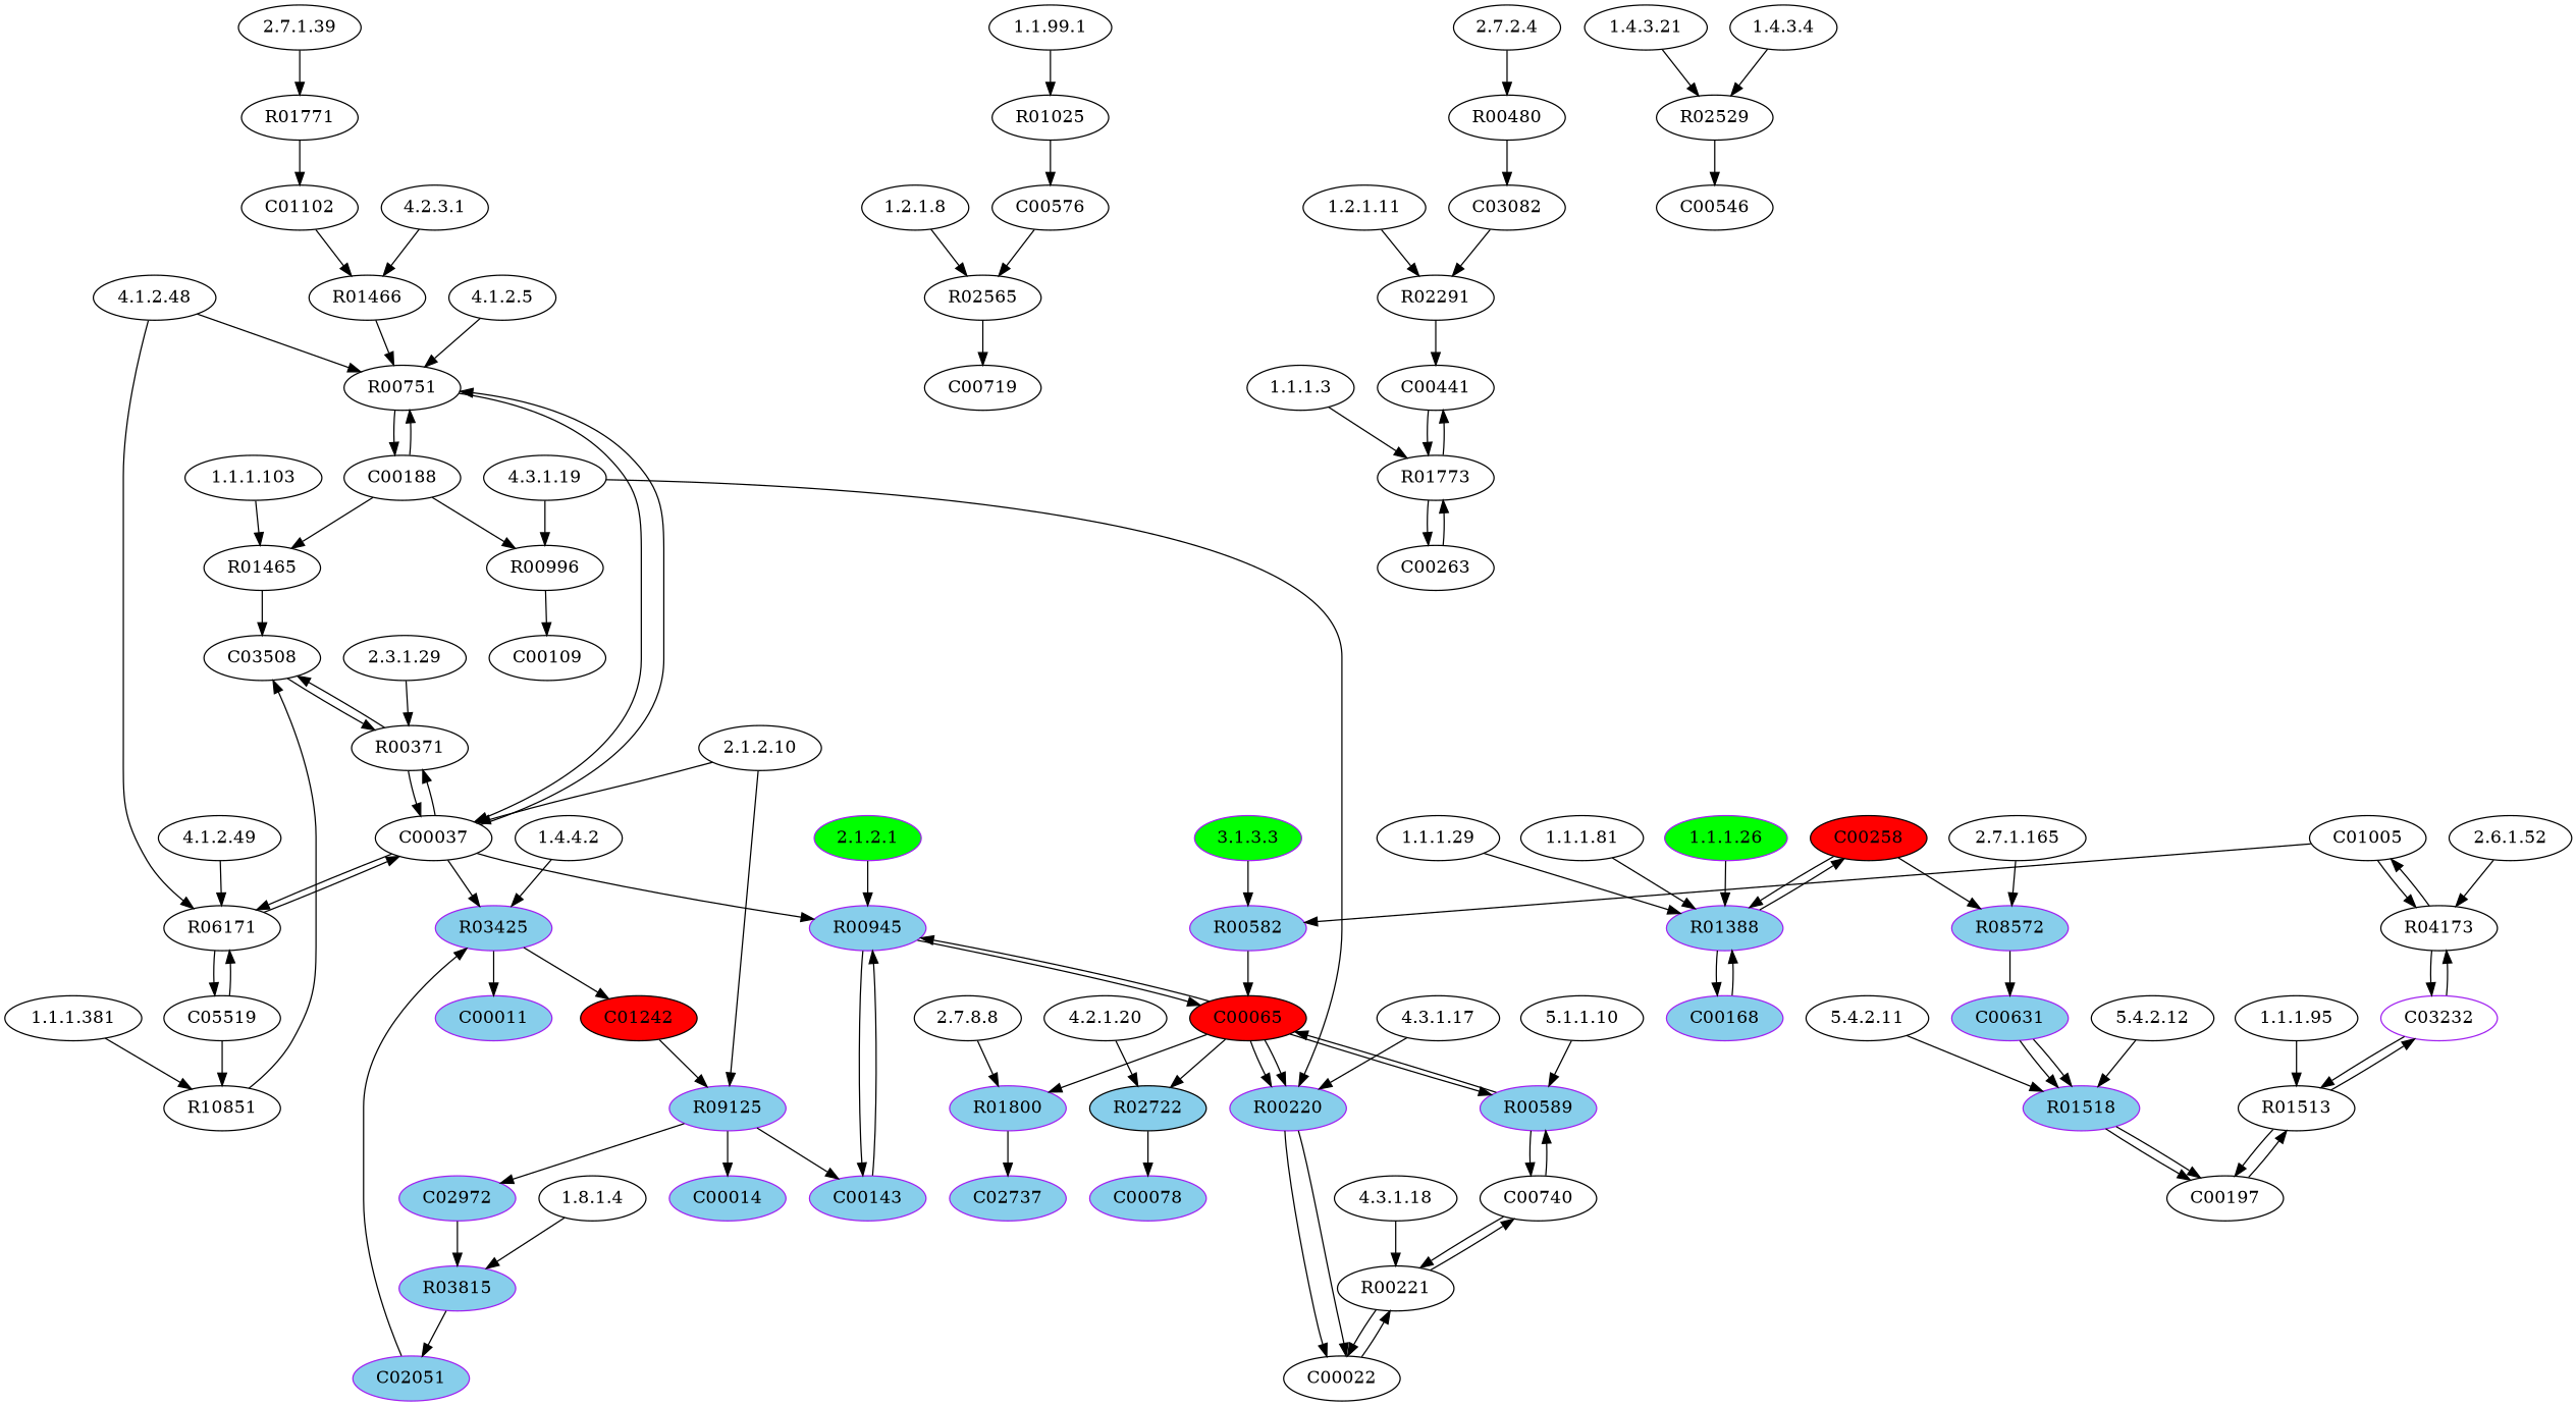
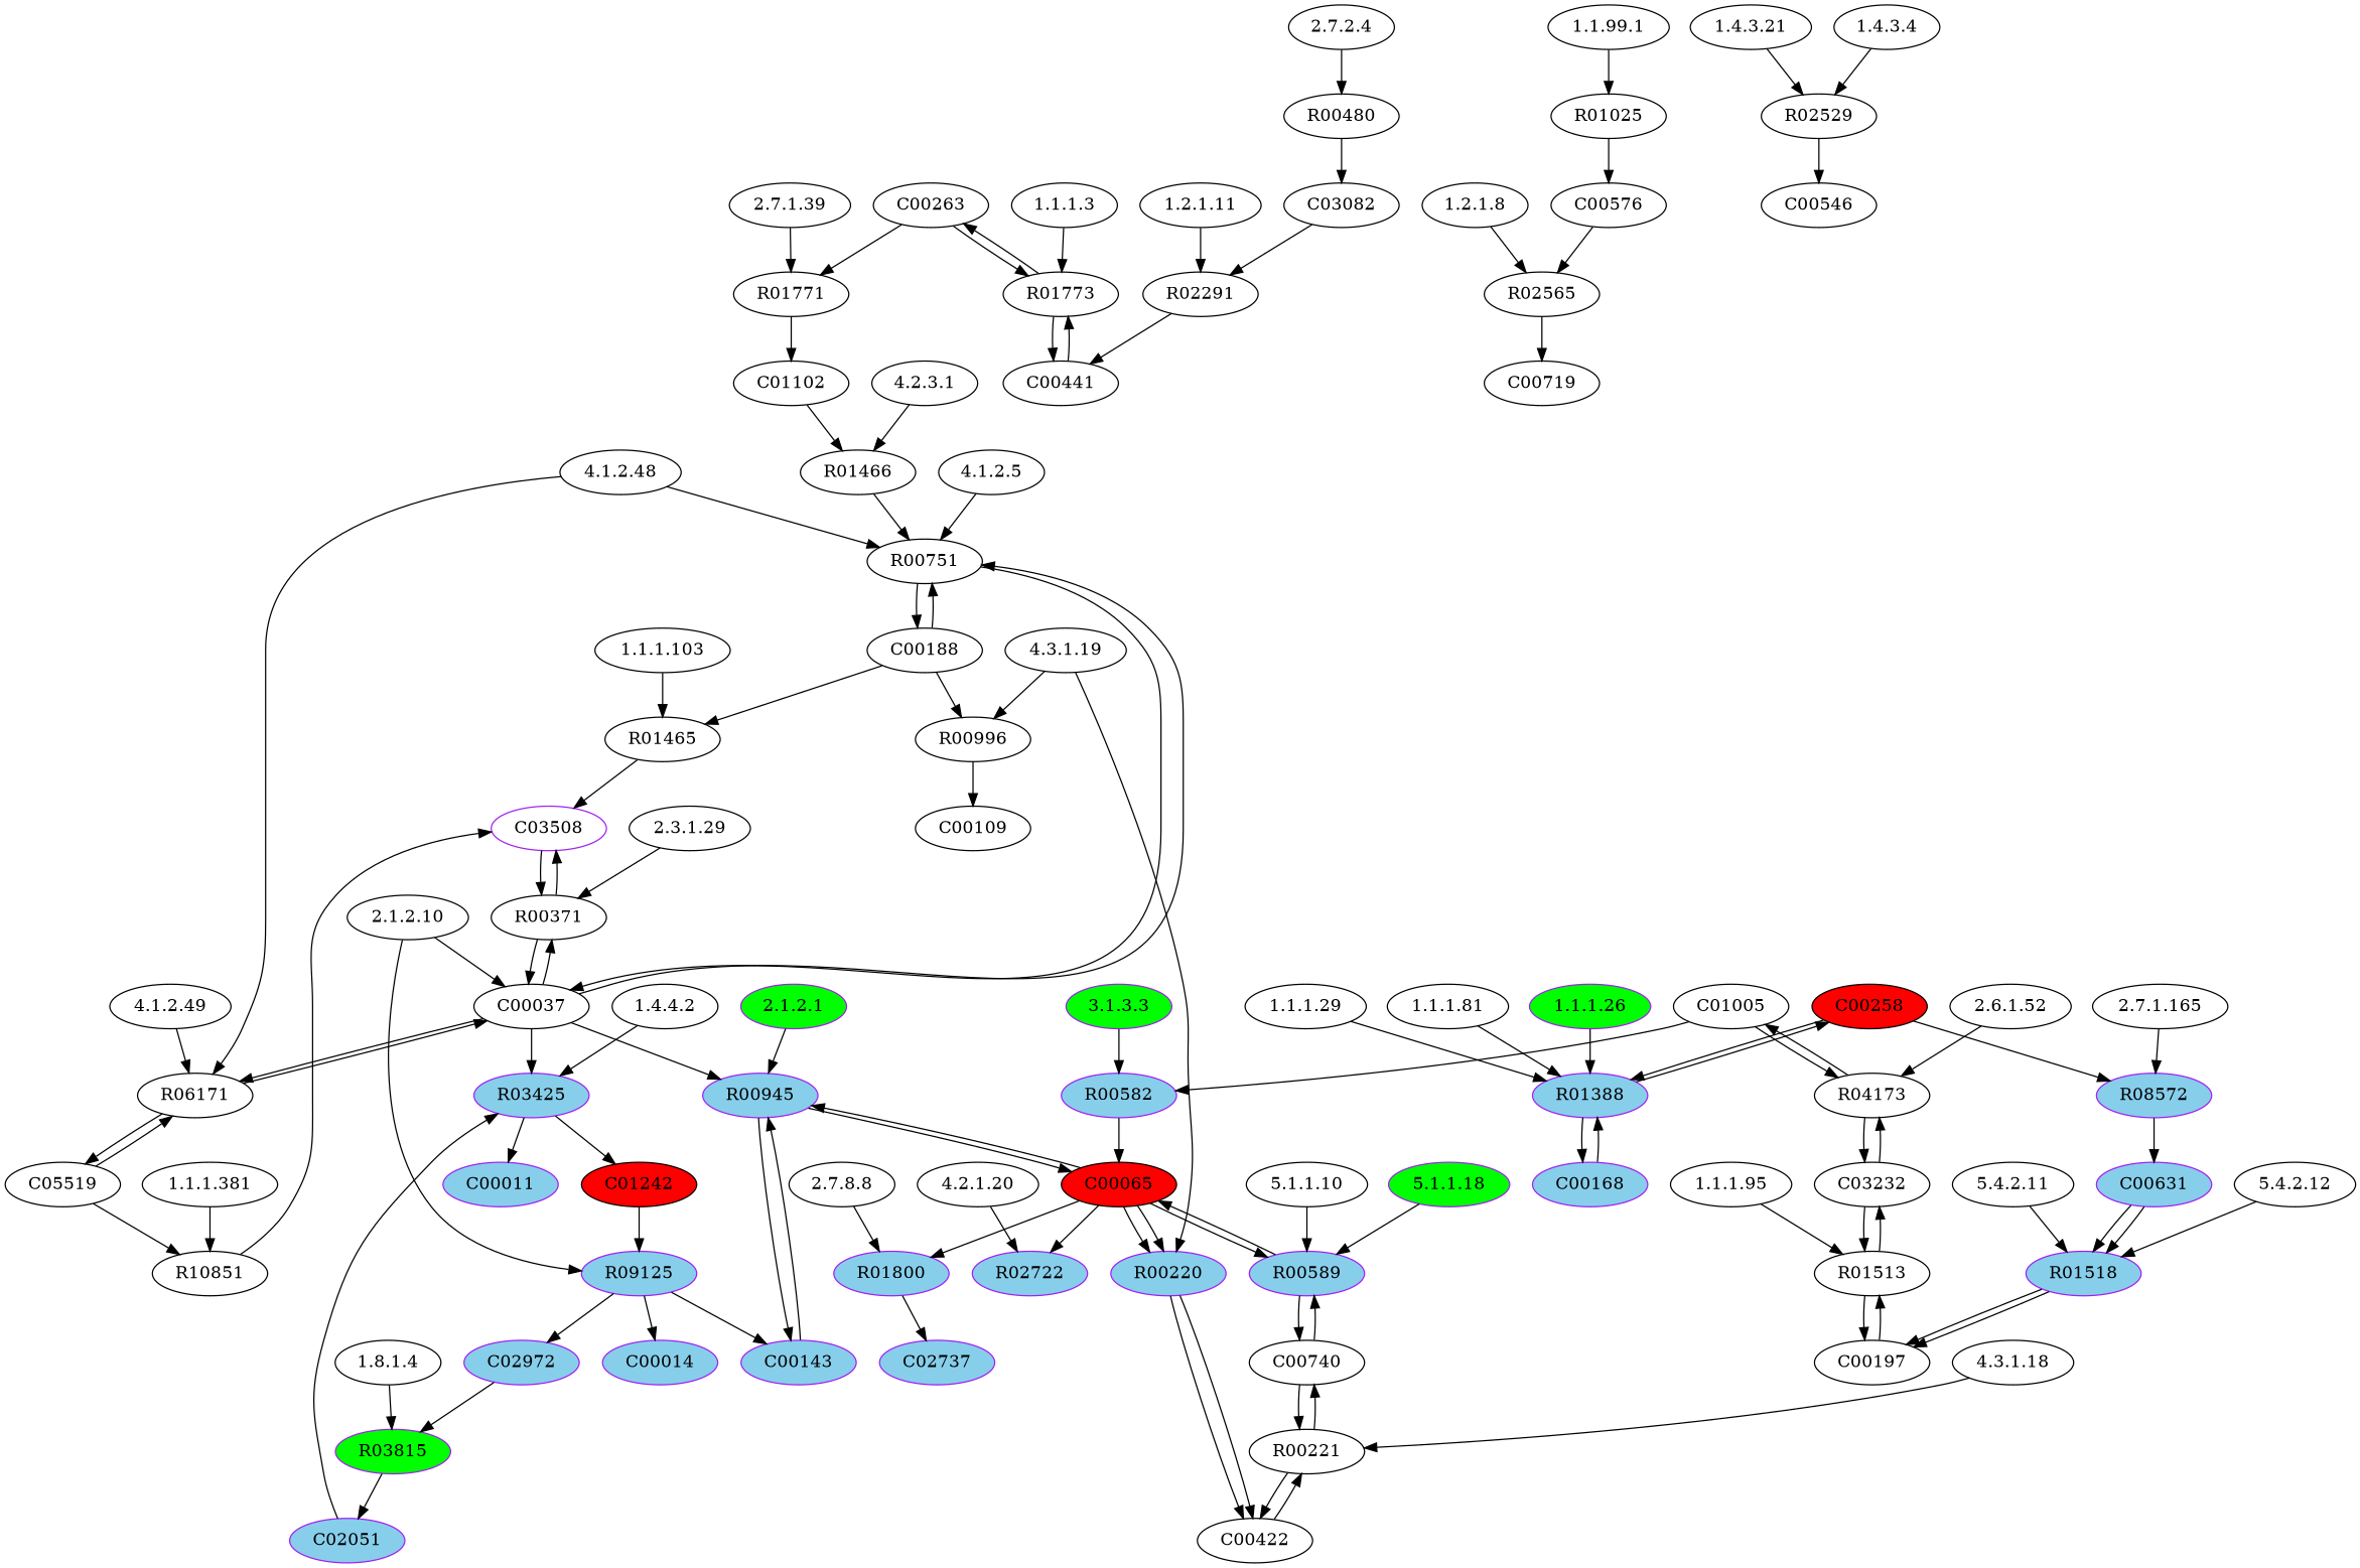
  digraph {
    node [type=E]
    R00751 [type=R]
    "4.1.2.48"
    R06171 [type=R]
    C00188 [type=C]
    C00037 [type=C]
    C05519 [type=C]
    R00371 [type=R]
    "2.3.1.29"
-   C03508 [type=C]
+   C03508 [type=C color=purple]
    R00589 [color=purple fillcolor=skyblue style=filled type=R]
    "5.1.1.10"
    C00740 [type=C]
    C00065 [fillcolor=red style=filled type=C]
    R00996 [type=R]
    "4.3.1.19"
    R00220 [color=purple fillcolor=skyblue style=filled type=R]
    C00109 [type=C]
-   C00022 [type=C]
+   C00022 [type=C label=C00422]
    R02565 [type=R]
    "1.2.1.8"
    C00719 [type=C]
    R00480 [type=R]
    "2.7.2.4"
    C03082 [type=C]
    R03425 [color=purple fillcolor=skyblue style=filled type=R]
    "1.4.4.2"
    C01242 [fillcolor=red style=filled type=C]
    C00011 [color=purple fillcolor=skyblue style=filled type=C]
    R01388 [color=purple fillcolor=skyblue style=filled type=R]
    "1.1.1.81"
    C00258 [fillcolor=red style=filled type=C]
    C00168 [color=purple fillcolor=skyblue style=filled type=C]
    R01025 [type=R]
    "1.1.99.1"
    C00576 [type=C]
    R01518 [color=purple fillcolor=skyblue style=filled type=R]
    "5.4.2.11"
    C00197 [type=C]
    "4.1.2.5"
    R01800 [color=purple fillcolor=skyblue style=filled type=R]
    "2.7.8.8"
    C02737 [color=purple fillcolor=skyblue style=filled type=C]
    R01773 [type=R]
    "1.1.1.3"
    C00441 [type=C]
    C00263 [type=C]
    R04173 [type=R]
    "2.6.1.52"
-   C03232 [type=C color=purple]
+   C03232 [type=C]
    C01005 [type=C]
-   R03815 [color=purple fillcolor=skyblue style=filled type=R]
+   R03815 [color=purple fillcolor=green style=filled type=R]
    "1.8.1.4"
    C02051 [color=purple fillcolor=skyblue style=filled type=C]
    "1.1.1.26" [color=purple fillcolor=green style=filled]
    R00221 [type=R]
    "4.3.1.18"
    R01771 [type=R]
    "2.7.1.39"
    C01102 [type=C]
+   "5.1.1.18" [color=purple fillcolor=green style=filled]
    R02529 [type=R]
    "1.4.3.21"
    C00546 [type=C]
    R01466 [type=R]
    "4.2.3.1"
-   R02722 [color=black fillcolor=skyblue style=filled type=R]
+   R02722 [color=purple fillcolor=skyblue style=filled type=R]
    "4.2.1.20"
-   C00078 [color=purple fillcolor=skyblue style=filled type=C]
    "3.1.3.3" [color=purple fillcolor=green style=filled]
    R00582 [color=purple fillcolor=skyblue style=filled type=R]
    R08572 [color=purple fillcolor=skyblue style=filled type=R]
    "2.7.1.165"
    C00631 [color=purple fillcolor=skyblue style=filled type=C]
    "2.1.2.1" [color=purple fillcolor=green style=filled]
    R00945 [color=purple fillcolor=skyblue style=filled type=R]
    C00143 [color=purple fillcolor=skyblue style=filled type=C]
    "4.1.2.49"
    R01513 [type=R]
    "1.1.1.95"
    R02291 [type=R]
    "1.2.1.11"
    "1.4.3.4"
    "5.4.2.12"
    n84 [color=purple fillcolor=skyblue label=R09125 style=filled type=R]
    "2.1.2.10"
    C00014 [color=purple fillcolor=skyblue style=filled type=C]
    C02972 [color=purple fillcolor=skyblue style=filled type=C]
    R01465 [type=R]
    "1.1.1.103"
    "1.1.1.29"
    R10851 [type=R]
    "1.1.1.381"
-   "4.3.1.17"
    R00751 -> C00188
    R00751 -> C00037
    "4.1.2.48" -> R00751
    "4.1.2.48" -> R06171
    R06171 -> C00037
    R06171 -> C05519
    C00188 -> R00751
    C00188 -> R00996
    C00188 -> R01465
    C00037 -> R00751
    C00037 -> R06171
    C00037 -> R00371
    C00037 -> R03425
    C00037 -> R00945
    C05519 -> R06171
    C05519 -> R10851
    R00371 -> C00037
    R00371 -> C03508
    "2.3.1.29" -> R00371
    C03508 -> R00371
    R00589 -> C00740
    R00589 -> C00065
    "5.1.1.10" -> R00589
    C00740 -> R00589
    C00740 -> R00221
    C00065 -> R00589
    C00065 -> R00220
    C00065 -> R00220
    C00065 -> R01800
    C00065 -> R02722
    C00065 -> R00945
    R00996 -> C00109
    "4.3.1.19" -> R00996
    "4.3.1.19" -> R00220
    R00220 -> C00022
    R00220 -> C00022
    C00022 -> R00221
    R02565 -> C00719
    "1.2.1.8" -> R02565
    R00480 -> C03082
    "2.7.2.4" -> R00480
    C03082 -> R02291
    R03425 -> C01242
    R03425 -> C00011
    "1.4.4.2" -> R03425
    C01242 -> n84
    R01388 -> C00258
    R01388 -> C00168
    "1.1.1.81" -> R01388
    C00258 -> R01388
    C00258 -> R08572
    C00168 -> R01388
    R01025 -> C00576
    "1.1.99.1" -> R01025
    C00576 -> R02565
    R01518 -> C00197
    R01518 -> C00197
    "5.4.2.11" -> R01518
    C00197 -> R01513
    "4.1.2.5" -> R00751
    R01800 -> C02737
    "2.7.8.8" -> R01800
    R01773 -> C00441
    R01773 -> C00263
    "1.1.1.3" -> R01773
    C00441 -> R01773
    C00263 -> R01773
+   C00263 -> R01771
    R04173 -> C03232
    R04173 -> C01005
    "2.6.1.52" -> R04173
    C03232 -> R04173
    C03232 -> R01513
    C01005 -> R04173
    C01005 -> R00582
    R03815 -> C02051
    "1.8.1.4" -> R03815
    C02051 -> R03425
    "1.1.1.26" -> R01388
    R00221 -> C00740
    R00221 -> C00022
    "4.3.1.18" -> R00221
    R01771 -> C01102
    "2.7.1.39" -> R01771
    C01102 -> R01466
+   "5.1.1.18" -> R00589
    R02529 -> C00546
    "1.4.3.21" -> R02529
    R01466 -> R00751
    "4.2.3.1" -> R01466
-   R02722 -> C00078
    "4.2.1.20" -> R02722
    "3.1.3.3" -> R00582
    R00582 -> C00065
    R08572 -> C00631
    "2.7.1.165" -> R08572
    C00631 -> R01518
    C00631 -> R01518
    "2.1.2.1" -> R00945
    R00945 -> C00065
    R00945 -> C00143
    C00143 -> R00945
    "4.1.2.49" -> R06171
    R01513 -> C00197
    R01513 -> C03232
    "1.1.1.95" -> R01513
    R02291 -> C00441
    "1.2.1.11" -> R02291
    "1.4.3.4" -> R02529
    "5.4.2.12" -> R01518
    n84 -> C00143
    n84 -> C00014
    n84 -> C02972
    "2.1.2.10" -> C00037
    "2.1.2.10" -> n84
    C02972 -> R03815
    R01465 -> C03508
    "1.1.1.103" -> R01465
    "1.1.1.29" -> R01388
    R10851 -> C03508
    "1.1.1.381" -> R10851
-   "4.3.1.17" -> R00220
  }
